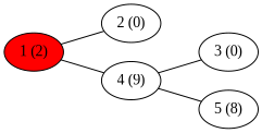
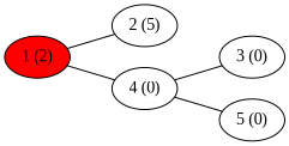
  graph {
    fontname="Liberation Serif"
    rankdir=LR
    node [fontname="Liberation Serif"]
    edge [fontname="Liberation Serif"]
    n1 [fillcolor=red label="1 (2)" style=filled]
-   n2 [label="2 (0)"]
-   n3 [label="4 (9)"]
+   n2 [label="2 (5)"]
+   n3 [label="4 (0)"]
    n4 [label="3 (0)"]
-   n5 [label="5 (8)"]
+   n5 [label="5 (0)"]
    n1 -- n2
    n1 -- n3
    n3 -- n4
    n3 -- n5
  }
